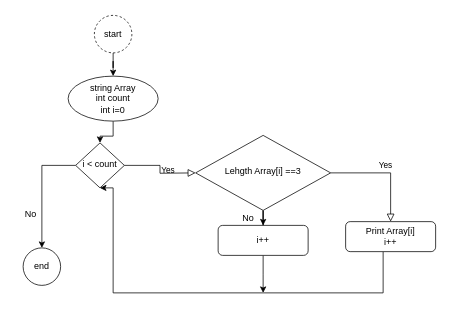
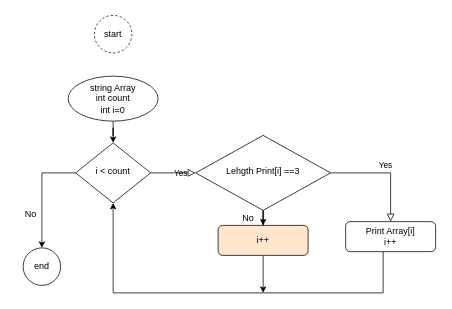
  <mxCell id="0" />
  <mxCell id="1" parent="0" />
  <mxCell id="2" value="" style="edgeStyle=orthogonalEdgeStyle;rounded=0;orthogonalLoop=1;jettySize=auto;html=1;" edge="1" parent="1" source="3" target="5"><mxGeometry relative="1" as="geometry" /></mxCell>
  <mxCell id="3" value="string Array&lt;br&gt;int count&lt;br&gt;int i=0" style="ellipse;whiteSpace=wrap;html=1;fontSize=12;glass=0;strokeWidth=1;shadow=0;" parent="1" vertex="1"><mxGeometry x="90" y="101" width="120" height="60" as="geometry" /></mxCell>
  <mxCell id="4" style="edgeStyle=orthogonalEdgeStyle;rounded=0;orthogonalLoop=1;jettySize=auto;html=1;entryX=0.5;entryY=0;entryDx=0;entryDy=0;" edge="1" parent="1" source="5" target="14"><mxGeometry relative="1" as="geometry" /></mxCell>
- <mxCell id="5" value="i &amp;lt; count" style="rhombus;whiteSpace=wrap;html=1;shadow=0;fontFamily=Helvetica;fontSize=12;align=center;strokeWidth=1;spacing=6;spacingTop=-4;" parent="1" vertex="1"><mxGeometry x="100" y="190" width="65" height="60" as="geometry" /></mxCell>
+ <mxCell id="5" value="i &amp;lt; count" style="rhombus;whiteSpace=wrap;html=1;shadow=0;fontFamily=Helvetica;fontSize=12;align=center;strokeWidth=1;spacing=6;spacingTop=-4;" parent="1" vertex="1"><mxGeometry x="100" y="190" width="100" height="80" as="geometry" /></mxCell>
  <mxCell id="6" value="Yes" style="edgeStyle=orthogonalEdgeStyle;rounded=0;html=1;jettySize=auto;orthogonalLoop=1;fontSize=11;endArrow=block;endFill=0;endSize=8;strokeWidth=1;shadow=0;labelBackgroundColor=none;exitX=1;exitY=0.5;exitDx=0;exitDy=0;" parent="1" source="13" target="8" edge="1"><mxGeometry y="10" relative="1" as="geometry"><mxPoint as="offset" /><mxPoint x="200" y="350" as="sourcePoint" /></mxGeometry></mxCell>
  <mxCell id="7" style="edgeStyle=orthogonalEdgeStyle;rounded=0;orthogonalLoop=1;jettySize=auto;html=1;entryX=0.5;entryY=1;entryDx=0;entryDy=0;" edge="1" parent="1" source="8" target="5"><mxGeometry relative="1" as="geometry"><Array as="points"><mxPoint x="510" y="390" /><mxPoint x="150" y="390" /></Array></mxGeometry></mxCell>
  <mxCell id="8" value="Print Array[i]&lt;br&gt;i++" style="rounded=1;whiteSpace=wrap;html=1;fontSize=12;glass=0;strokeWidth=1;shadow=0;" parent="1" vertex="1"><mxGeometry x="460" y="295" width="120" height="40" as="geometry" /></mxCell>
- <mxCell id="9" value="" style="edgeStyle=orthogonalEdgeStyle;rounded=0;orthogonalLoop=1;jettySize=auto;html=1;" edge="1" parent="1" source="10" target="3"><mxGeometry relative="1" as="geometry" /></mxCell>
  <mxCell id="10" value="start" style="ellipse;whiteSpace=wrap;html=1;aspect=fixed;dashed=1;" vertex="1" parent="1"><mxGeometry x="125" width="50" height="50" as="geometry" y="20" /></mxCell>
  <mxCell id="11" value="Yes" style="edgeStyle=orthogonalEdgeStyle;rounded=0;html=1;jettySize=auto;orthogonalLoop=1;fontSize=11;endArrow=block;endFill=0;endSize=8;strokeWidth=1;shadow=0;labelBackgroundColor=none;" edge="1" parent="1" source="5"><mxGeometry y="10" relative="1" as="geometry"><mxPoint as="offset" /><mxPoint x="210" y="360" as="sourcePoint" /><mxPoint x="260" y="230" as="targetPoint" /></mxGeometry></mxCell>
  <mxCell id="12" value="" style="edgeStyle=orthogonalEdgeStyle;rounded=0;orthogonalLoop=1;jettySize=auto;html=1;" edge="1" parent="1" source="13" target="17"><mxGeometry relative="1" as="geometry" /></mxCell>
- <mxCell id="13" value="Lehgth Array[i] ==3" style="rhombus;whiteSpace=wrap;html=1;shadow=0;fontFamily=Helvetica;fontSize=12;align=center;strokeWidth=1;spacing=6;spacingTop=-4;" vertex="1" parent="1"><mxGeometry x="260" y="180" width="180" height="100" as="geometry" /></mxCell>
+ <mxCell id="13" value="Lehgth Print[i] ==3" style="rhombus;whiteSpace=wrap;html=1;shadow=0;fontFamily=Helvetica;fontSize=12;align=center;strokeWidth=1;spacing=6;spacingTop=-4;" vertex="1" parent="1"><mxGeometry x="260" y="180" width="180" height="100" as="geometry" /></mxCell>
  <mxCell id="14" value="end" style="ellipse;whiteSpace=wrap;html=1;aspect=fixed;" vertex="1" parent="1"><mxGeometry x="30" y="330" width="50" height="50" as="geometry" /></mxCell>
  <mxCell id="15" value="No&lt;br&gt;" style="text;html=1;align=center;verticalAlign=middle;resizable=0;points=[];autosize=1;strokeColor=none;fillColor=none;" vertex="1" parent="1"><mxGeometry x="20" y="270" width="40" height="30" as="geometry" /></mxCell>
  <mxCell id="16" style="edgeStyle=orthogonalEdgeStyle;rounded=0;orthogonalLoop=1;jettySize=auto;html=1;" edge="1" parent="1" source="17"><mxGeometry relative="1" as="geometry"><mxPoint x="350" y="390" as="targetPoint" /></mxGeometry></mxCell>
- <mxCell id="17" value="i++" style="rounded=1;whiteSpace=wrap;html=1;fontSize=12;glass=0;strokeWidth=1;shadow=0;" vertex="1" parent="1"><mxGeometry x="290" y="300" width="120" height="40" as="geometry" /></mxCell>
+ <mxCell id="17" value="i++" style="rounded=1;whiteSpace=wrap;html=1;fontSize=12;glass=0;strokeWidth=1;shadow=0;fillColor=#ffe6cc;" vertex="1" parent="1"><mxGeometry x="290" y="300" width="120" height="40" as="geometry" /></mxCell>
  <mxCell id="18" value="No" style="text;html=1;align=center;verticalAlign=middle;resizable=0;points=[];autosize=1;strokeColor=none;fillColor=none;" vertex="1" parent="1"><mxGeometry x="310" y="275" width="40" height="30" as="geometry" /></mxCell>
